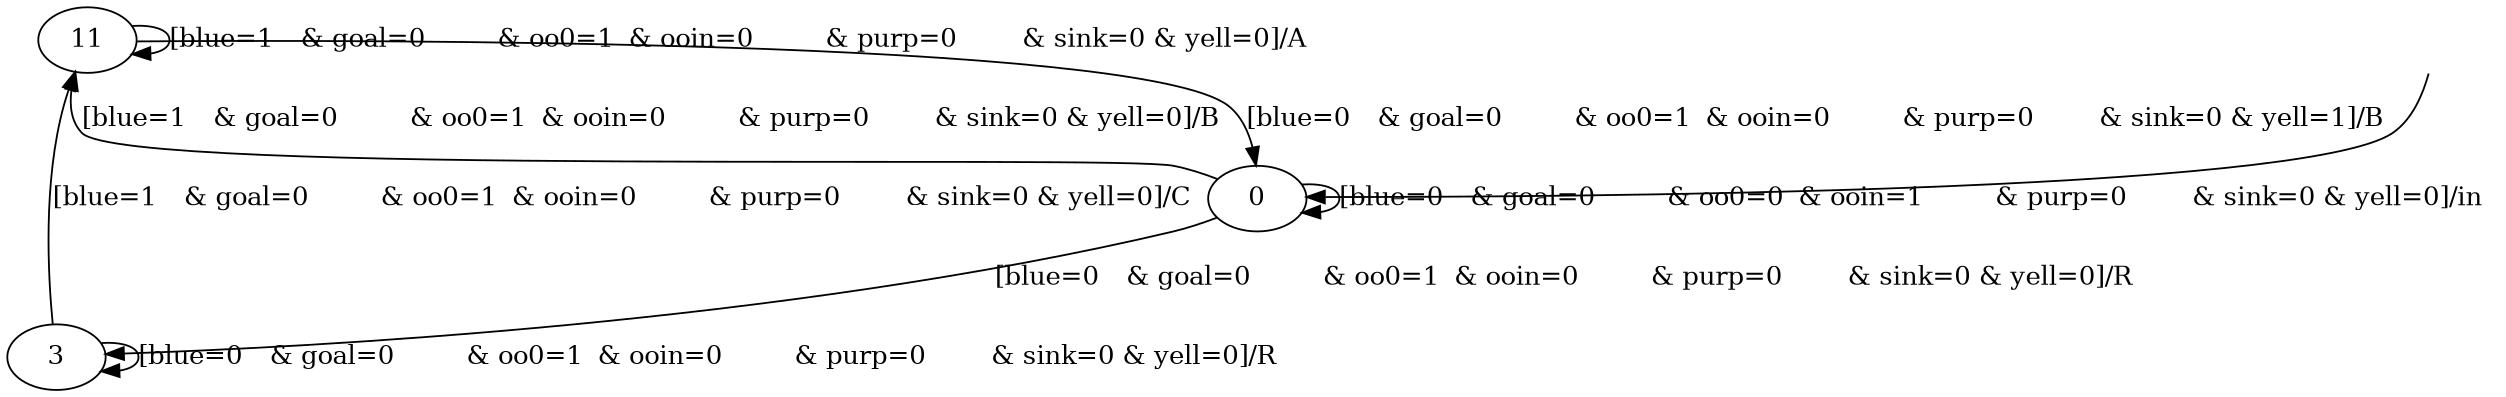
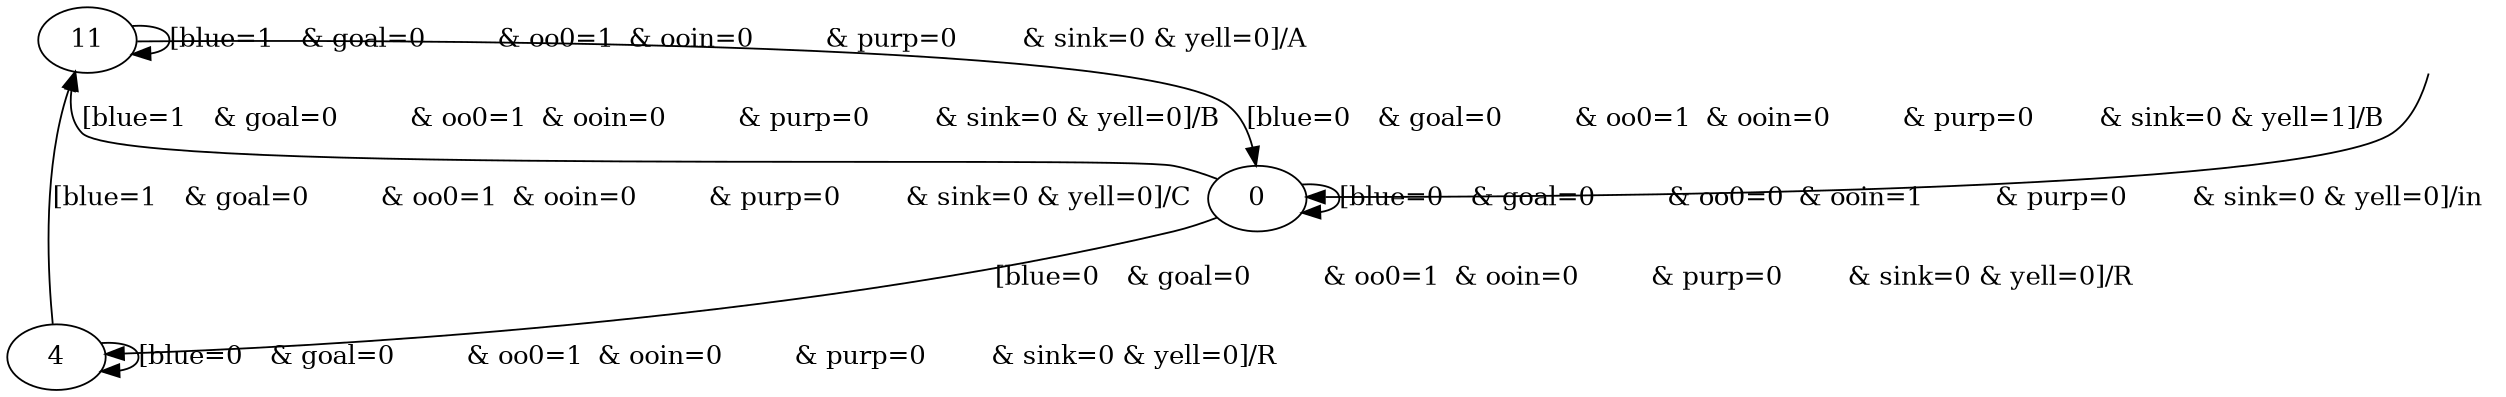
  digraph {
    11
    0
-   3
+   3 [label=4]
    __init [style=invis width=0]
    11 -> 11 [label="[blue=1	& goal=0	& oo0=1	& ooin=0	& purp=0	& sink=0	& yell=0]/A"]
    11 -> 0 [label="[blue=0	& goal=0	& oo0=1	& ooin=0	& purp=0	& sink=0	& yell=1]/B"]
    0 -> 11 [label="[blue=1	& goal=0	& oo0=1	& ooin=0	& purp=0	& sink=0	& yell=0]/B"]
    0 -> 0 [label="[blue=0	& goal=0	& oo0=0	& ooin=1	& purp=0	& sink=0	& yell=0]/in"]
    0 -> 3 [label="[blue=0	& goal=0	& oo0=1	& ooin=0	& purp=0	& sink=0	& yell=0]/R"]
    3 -> 11 [label="[blue=1	& goal=0	& oo0=1	& ooin=0	& purp=0	& sink=0	& yell=0]/C"]
    3 -> 3 [label="[blue=0	& goal=0	& oo0=1	& ooin=0	& purp=0	& sink=0	& yell=0]/R"]
    __init -> 0
  }
